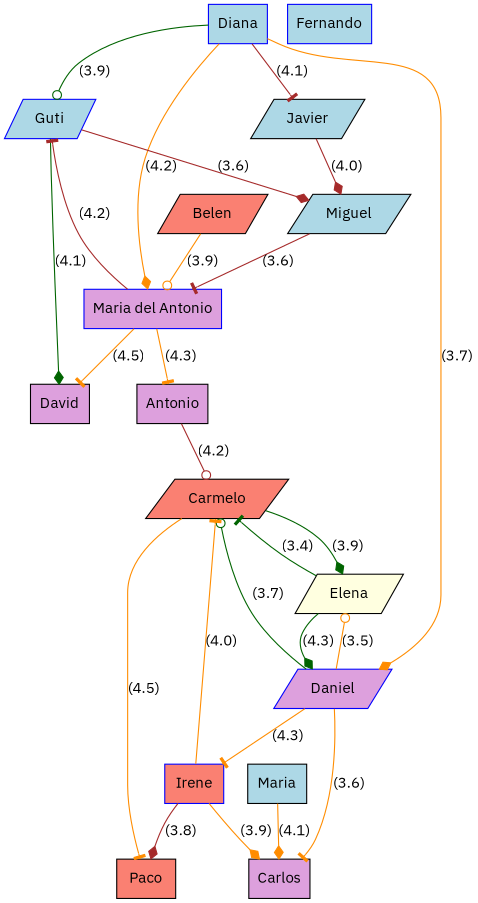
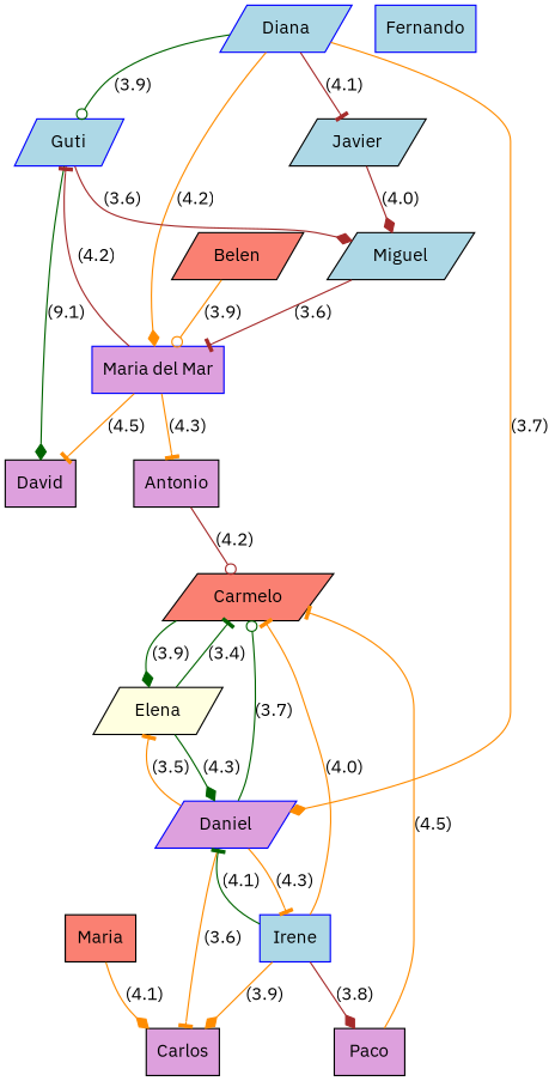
  strict digraph {
    fontname="IBM Plex Sans"
    node [fillcolor=lightblue fontname="IBM Plex Sans" shape=parallelogram style=filled]
    edge [arrowhead=tee color=darkorange fontname="IBM Plex Sans"]
-   n1 [color=blue label=Diana shape=box]
+   n1 [color=blue label=Diana]
    n2 [color=blue label=Guti]
    n3 [color=blue fillcolor=plum label=Daniel]
    n4 [label=Javier]
-   n5 [color=blue fillcolor=plum label="Maria del Antonio" shape=box]
+   n5 [color=blue fillcolor=plum label="Maria del Mar" shape=box]
    n6 [fillcolor=plum label=David shape=box]
    n7 [label=Miguel]
-   n8 [color=blue fillcolor=salmon label=Irene shape=box]
+   n8 [color=blue label=Irene shape=box]
    n9 [fillcolor=salmon label=Carmelo]
    n10 [fillcolor=lightyellow label=Elena]
    n11 [fillcolor=plum label=Carlos shape=box]
    n12 [fillcolor=plum label=Antonio shape=box]
-   n13 [fillcolor=salmon label=Paco shape=box]
-   n14 [label=Maria shape=box]
+   n13 [fillcolor=plum label=Paco shape=box]
+   n14 [fillcolor=salmon label=Maria shape=box]
    n15 [fillcolor=salmon label=Belen]
    n16 [color=blue label=Fernando shape=box]
    n1 -> n2 [arrowhead=odot color=darkgreen label="(3.9)"]
    n1 -> n3 [arrowhead=diamond label="(3.7)"]
    n1 -> n4 [color=brown label="(4.1)"]
    n1 -> n5 [arrowhead=diamond label="(4.2)"]
-   n2 -> n6 [arrowhead=diamond color=darkgreen label="(4.1)"]
+   n2 -> n6 [arrowhead=diamond color=darkgreen label="(9.1)"]
    n2 -> n7 [arrowhead=diamond color=brown label="(3.6)"]
    n3 -> n8 [label="(4.3)"]
    n3 -> n9 [arrowhead=odot color=darkgreen label="(3.7)"]
-   n3 -> n10 [arrowhead=odot label="(3.5)"]
+   n3 -> n10 [label="(3.5)"]
    n3 -> n11 [label="(3.6)"]
    n4 -> n7 [arrowhead=diamond color=brown label="(4.0)"]
    n5 -> n2 [color=brown label="(4.2)"]
    n5 -> n6 [label="(4.5)"]
    n5 -> n12 [label="(4.3)"]
    n7 -> n5 [color=brown label="(3.6)"]
+   n8 -> n3 [color=darkgreen label="(4.1)"]
    n8 -> n9 [label="(4.0)"]
    n8 -> n11 [arrowhead=diamond label="(3.9)"]
    n8 -> n13 [arrowhead=diamond color=brown label="(3.8)"]
    n9 -> n10 [arrowhead=diamond color=darkgreen label="(3.9)"]
    n10 -> n3 [arrowhead=diamond color=darkgreen label="(4.3)"]
    n10 -> n9 [color=darkgreen label="(3.4)"]
    n12 -> n9 [arrowhead=odot color=brown label="(4.2)"]
-   n9 -> n13 [label="(4.5)"]
+   n13 -> n9 [label="(4.5)"]
    n14 -> n11 [arrowhead=diamond label="(4.1)"]
    n15 -> n5 [arrowhead=odot label="(3.9)"]
  }
